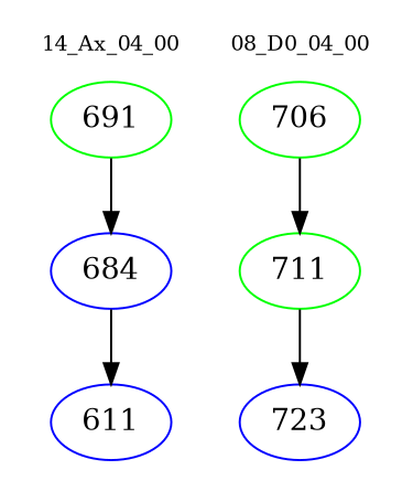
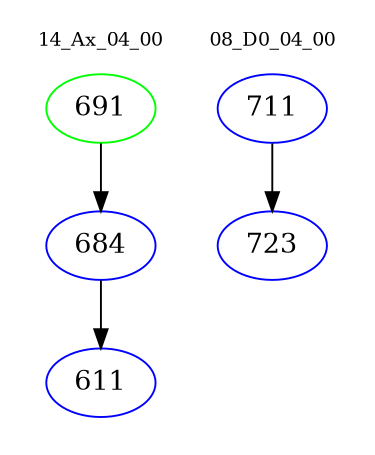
  digraph {
    node [color=blue]
    edge [color=black]
    n1 [color=green label=691]
    n2 [label=684]
    n3 [label=611]
-   n4 [color=green label=706]
-   n5 [color=green label=711]
+   n5 [label=711]
    n6 [label=723]
    subgraph cluster_1 {
      color=white
      fontsize=10
      label="14_Ax_04_00"
      n1
      n2
      n3
    }
    subgraph cluster_2 {
      color=white
      fontsize=10
      label="08_D0_04_00"
-     n4
      n5
      n6
    }
    n1 -> n2
    n2 -> n3
-   n4 -> n5
    n5 -> n6
  }
